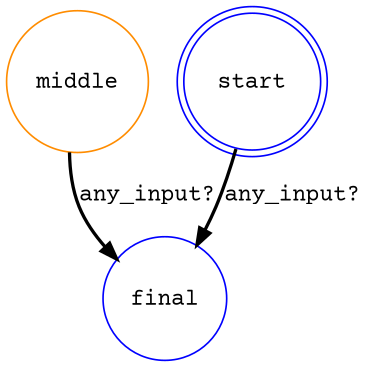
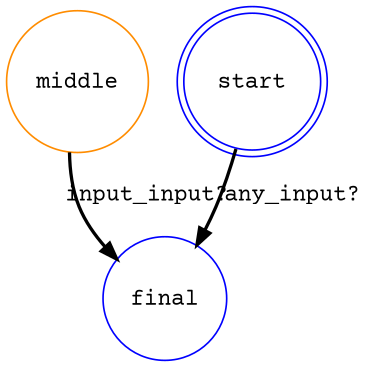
  digraph {
    fontname="Courier Prime"
    node [color=blue fontname="Courier Prime" shape=circle]
    edge [fontname="Courier Prime" style=bold]
    middle [color=darkorange]
    final
    start [shape=doublecircle]
-   middle -> final [label="any_input?"]
+   middle -> final [label="input_input?"]
    start -> final [label="any_input?"]
  }
